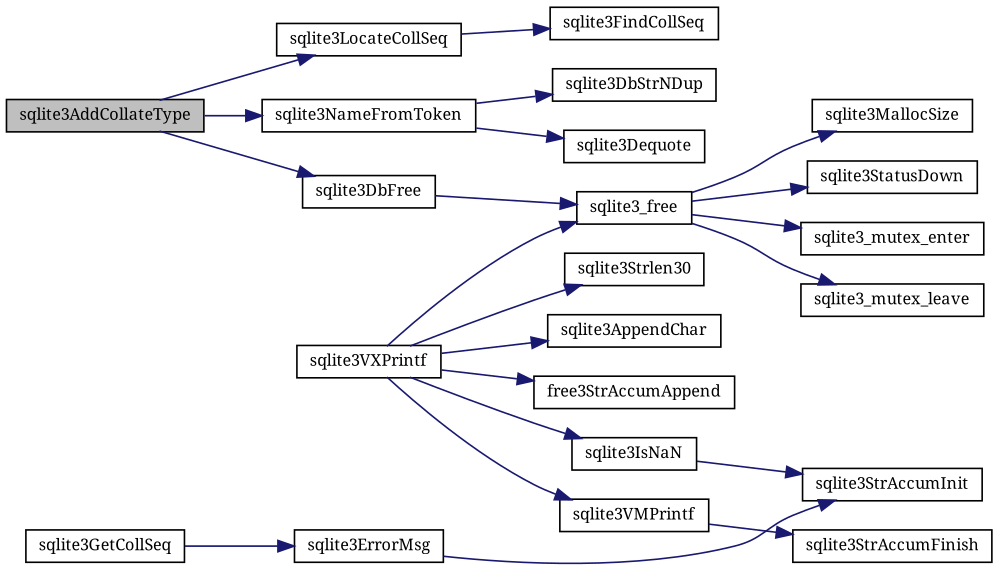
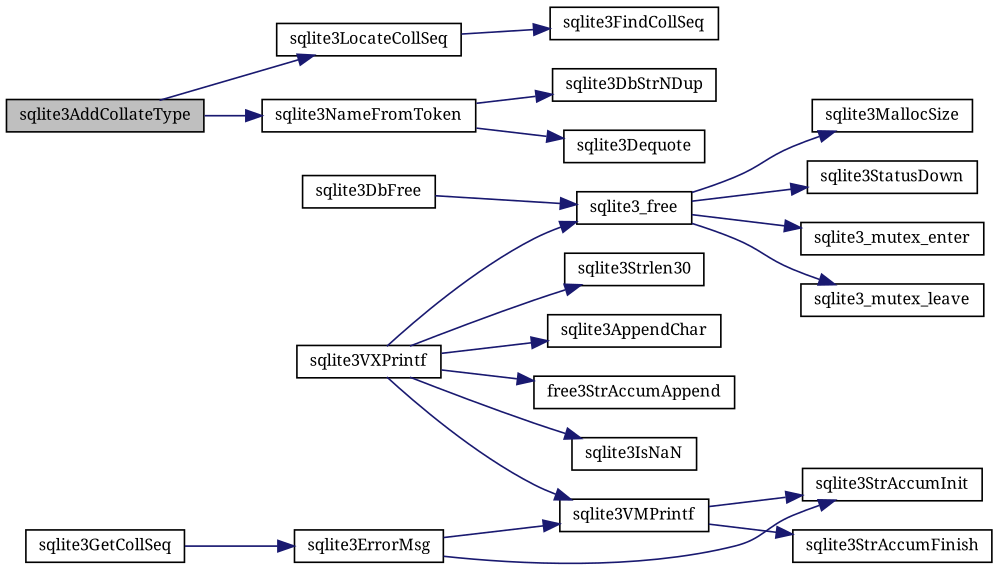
  digraph {
    fontname="Noto Serif"
    rankdir=LR
    node [color=black fillcolor=white fontname="Noto Serif" fontsize=10 shape=record style=filled]
    edge [color=midnightblue fontname="Noto Serif" fontsize=10 labelfontname=Helvetica labelfontsize=10 style=solid]
    n1 [fillcolor=grey75 fontcolor=black height=0.2 label=sqlite3AddCollateType width=0.4]
    n2 [height=0.2 label=sqlite3DbFree width=0.4]
    n3 [height=0.2 label=sqlite3LocateCollSeq width=0.4]
    n4 [height=0.2 label=sqlite3NameFromToken width=0.4]
    n5 [height=0.2 label=sqlite3_free width=0.4]
    n6 [height=0.2 label=sqlite3FindCollSeq width=0.4]
    n7 [height=0.2 label=sqlite3DbStrNDup width=0.4]
    n8 [height=0.2 label=sqlite3Dequote width=0.4]
    n9 [height=0.2 label=sqlite3_mutex_enter width=0.4]
    n10 [height=0.2 label=sqlite3_mutex_leave width=0.4]
    n11 [height=0.2 label=sqlite3MallocSize width=0.4]
    n12 [height=0.2 label=sqlite3StatusDown width=0.4]
    n13 [height=0.2 label=sqlite3GetCollSeq width=0.4]
    n14 [height=0.2 label=sqlite3ErrorMsg width=0.4]
    n15 [height=0.2 label=sqlite3VMPrintf width=0.4]
    n16 [height=0.2 label=sqlite3StrAccumInit width=0.4]
    n17 [height=0.2 label=sqlite3StrAccumFinish width=0.4]
    n18 [height=0.2 label=sqlite3VXPrintf width=0.4]
    n19 [height=0.2 label=free3StrAccumAppend width=0.4]
    n20 [height=0.2 label=sqlite3IsNaN width=0.4]
    n21 [height=0.2 label=sqlite3Strlen30 width=0.4]
    n22 [height=0.2 label=sqlite3AppendChar width=0.4]
-   n1 -> n2
    n1 -> n3
    n1 -> n4
    n2 -> n5
    n3 -> n6
    n4 -> n7
    n4 -> n8
    n5 -> n9
    n5 -> n10
    n5 -> n11
    n5 -> n12
    n13 -> n14
+   n14 -> n15
    n14 -> n16
-   n20 -> n16
+   n15 -> n16
    n15 -> n17
    n18 -> n5
    n18 -> n15
    n18 -> n19
    n18 -> n20
    n18 -> n21
    n18 -> n22
  }
